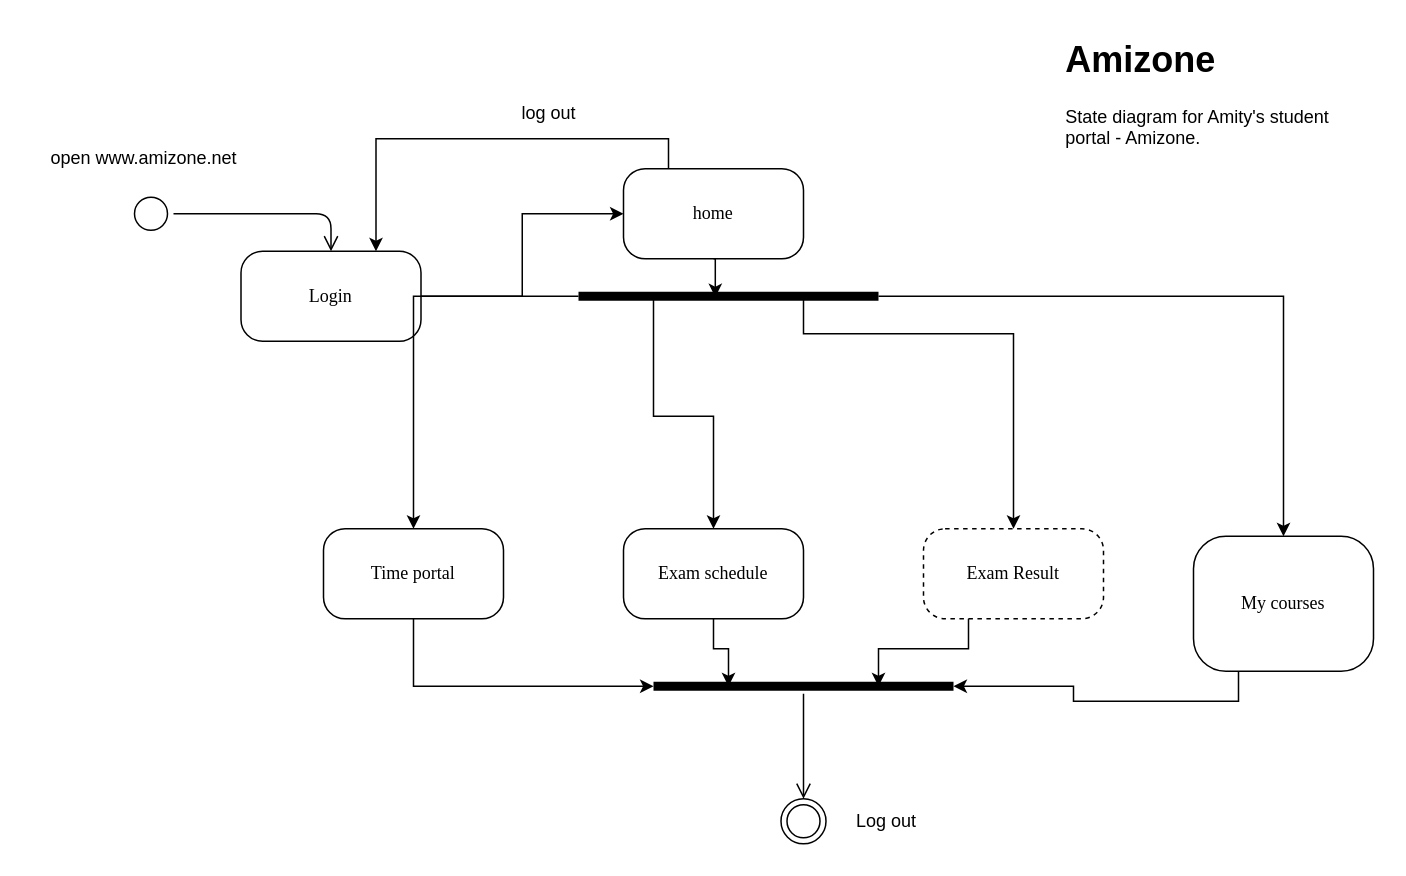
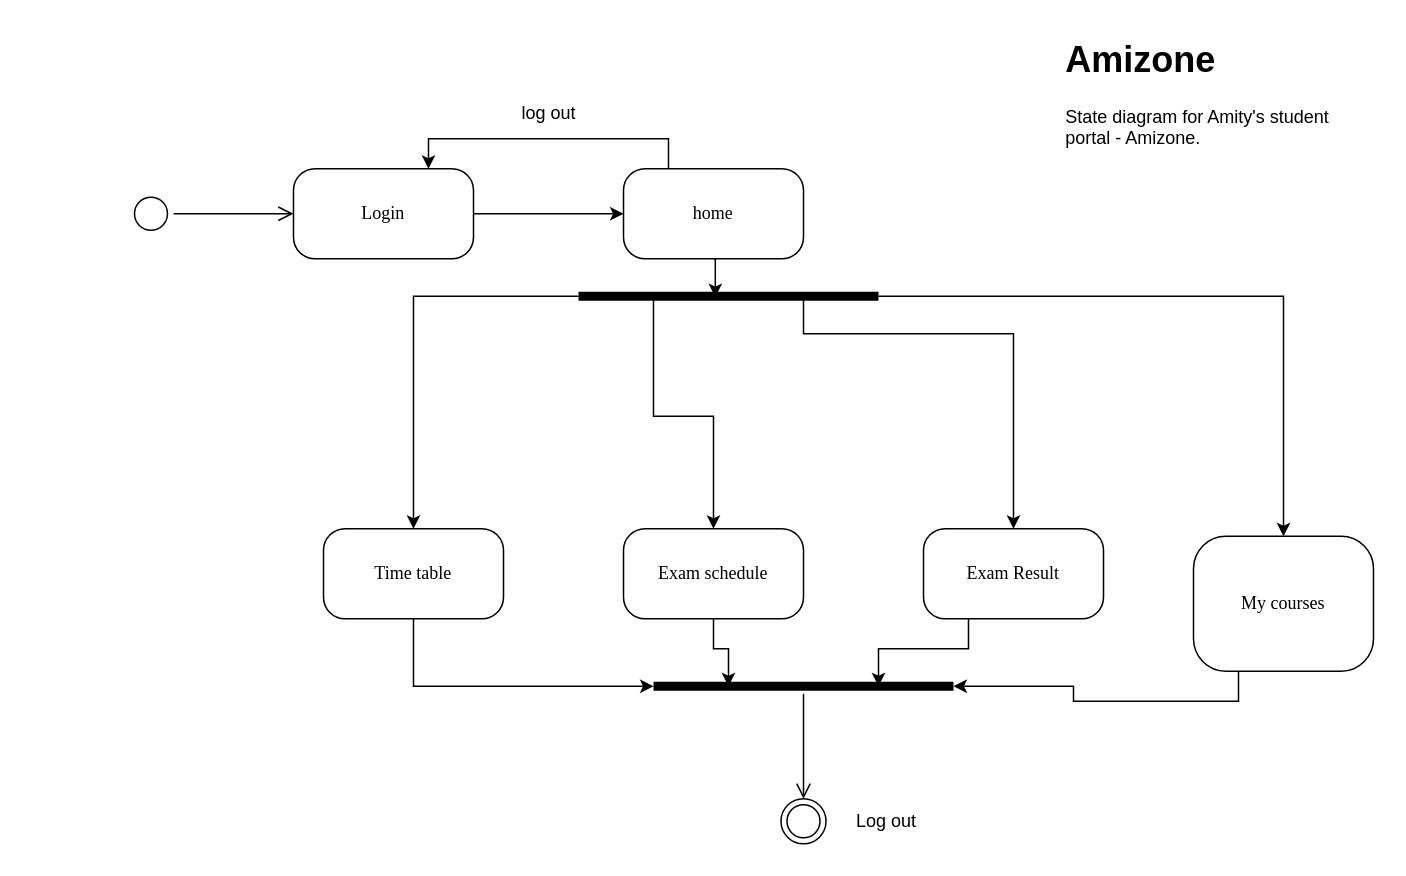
  <mxCell id="0" />
  <mxCell id="1" parent="0" />
  <mxCell id="2" value="" style="ellipse;html=1;shape=startState;rounded=1;shadow=0;comic=0;labelBackgroundColor=none;fontFamily=Verdana;fontSize=12;align=center;direction=south;" parent="1" vertex="1"><mxGeometry x="85" y="127" width="30" height="30" as="geometry" /></mxCell>
  <mxCell id="3" style="edgeStyle=orthogonalEdgeStyle;rounded=0;orthogonalLoop=1;jettySize=auto;html=1;exitX=1;exitY=0.5;exitDx=0;exitDy=0;entryX=0;entryY=0.5;entryDx=0;entryDy=0;" edge="1" parent="1" source="4" target="7"><mxGeometry relative="1" as="geometry" /></mxCell>
- <mxCell id="4" value="Login" style="rounded=1;whiteSpace=wrap;html=1;arcSize=24;shadow=0;comic=0;labelBackgroundColor=none;fontFamily=Verdana;fontSize=12;align=center;" parent="1" vertex="1"><mxGeometry x="160" y="167" width="120" height="60" as="geometry" /></mxCell>
+ <mxCell id="4" value="Login" style="rounded=1;whiteSpace=wrap;html=1;arcSize=24;shadow=0;comic=0;labelBackgroundColor=none;fontFamily=Verdana;fontSize=12;align=center;" parent="1" vertex="1"><mxGeometry x="195" y="112" width="120" height="60" as="geometry" /></mxCell>
  <mxCell id="5" style="edgeStyle=orthogonalEdgeStyle;html=1;labelBackgroundColor=none;endArrow=open;endSize=8;fontFamily=Verdana;fontSize=12;align=left;" parent="1" source="2" target="4" edge="1"><mxGeometry relative="1" as="geometry" /></mxCell>
  <mxCell id="6" style="edgeStyle=orthogonalEdgeStyle;rounded=0;orthogonalLoop=1;jettySize=auto;html=1;exitX=0.25;exitY=0;exitDx=0;exitDy=0;entryX=0.75;entryY=0;entryDx=0;entryDy=0;" edge="1" parent="1" source="7" target="4"><mxGeometry relative="1" as="geometry" /></mxCell>
  <mxCell id="7" value="home" style="rounded=1;whiteSpace=wrap;html=1;arcSize=24;shadow=0;comic=0;labelBackgroundColor=none;fontFamily=Verdana;fontSize=12;align=center;" vertex="1" parent="1"><mxGeometry x="415" y="112" width="120" height="60" as="geometry" /></mxCell>
  <mxCell id="8" value="" style="ellipse;html=1;shape=endState;" vertex="1" parent="1"><mxGeometry x="520" y="532" width="30" height="30" as="geometry" /></mxCell>
- <mxCell id="9" value="open www.amizone.net" style="text;html=1;align=center;verticalAlign=middle;resizable=0;points=[];autosize=1;" vertex="1" parent="1"><mxGeometry x="20" y="90" width="150" height="30" as="geometry" /></mxCell>
  <mxCell id="10" value="Log out" style="text;html=1;align=center;verticalAlign=middle;resizable=0;points=[];autosize=1;" vertex="1" parent="1"><mxGeometry x="560" y="532" width="60" height="30" as="geometry" /></mxCell>
  <mxCell id="11" value="Exam schedule" style="rounded=1;whiteSpace=wrap;html=1;arcSize=24;shadow=0;comic=0;labelBackgroundColor=none;fontFamily=Verdana;fontSize=12;align=center;" vertex="1" parent="1"><mxGeometry x="415" y="352" width="120" height="60" as="geometry" /></mxCell>
- <mxCell id="12" value="Time portal" style="rounded=1;whiteSpace=wrap;html=1;arcSize=24;shadow=0;comic=0;labelBackgroundColor=none;fontFamily=Verdana;fontSize=12;align=center;" vertex="1" parent="1"><mxGeometry x="215" y="352" width="120" height="60" as="geometry" /></mxCell>
+ <mxCell id="12" value="Time table" style="rounded=1;whiteSpace=wrap;html=1;arcSize=24;shadow=0;comic=0;labelBackgroundColor=none;fontFamily=Verdana;fontSize=12;align=center;" vertex="1" parent="1"><mxGeometry x="215" y="352" width="120" height="60" as="geometry" /></mxCell>
  <mxCell id="13" value="My courses" style="rounded=1;whiteSpace=wrap;html=1;arcSize=24;shadow=0;comic=0;labelBackgroundColor=none;fontFamily=Verdana;fontSize=12;align=center;" vertex="1" parent="1"><mxGeometry x="795" y="357" width="120" height="90" as="geometry" /></mxCell>
- <mxCell id="14" value="Exam Result" style="rounded=1;whiteSpace=wrap;html=1;arcSize=24;shadow=0;comic=0;labelBackgroundColor=none;fontFamily=Verdana;fontSize=12;align=center;dashed=1;" vertex="1" parent="1"><mxGeometry x="615" y="352" width="120" height="60" as="geometry" /></mxCell>
+ <mxCell id="14" value="Exam Result" style="rounded=1;whiteSpace=wrap;html=1;arcSize=24;shadow=0;comic=0;labelBackgroundColor=none;fontFamily=Verdana;fontSize=12;align=center;" vertex="1" parent="1"><mxGeometry x="615" y="352" width="120" height="60" as="geometry" /></mxCell>
  <mxCell id="15" style="edgeStyle=orthogonalEdgeStyle;rounded=0;orthogonalLoop=1;jettySize=auto;html=1;exitX=0;exitY=0.5;exitDx=0;exitDy=0;exitPerimeter=0;entryX=0.5;entryY=0;entryDx=0;entryDy=0;" edge="1" parent="1" source="19" target="12"><mxGeometry relative="1" as="geometry"><Array as="points"><mxPoint x="275" y="197" /></Array></mxGeometry></mxCell>
  <mxCell id="16" style="edgeStyle=orthogonalEdgeStyle;rounded=0;orthogonalLoop=1;jettySize=auto;html=1;exitX=0.25;exitY=0.5;exitDx=0;exitDy=0;exitPerimeter=0;entryX=0.5;entryY=0;entryDx=0;entryDy=0;" edge="1" parent="1" source="19" target="11"><mxGeometry relative="1" as="geometry" /></mxCell>
  <mxCell id="17" style="edgeStyle=orthogonalEdgeStyle;rounded=0;orthogonalLoop=1;jettySize=auto;html=1;exitX=0.75;exitY=0.5;exitDx=0;exitDy=0;exitPerimeter=0;entryX=0.5;entryY=0;entryDx=0;entryDy=0;" edge="1" parent="1" source="19" target="14"><mxGeometry relative="1" as="geometry"><Array as="points"><mxPoint x="535" y="222" /><mxPoint x="675" y="222" /></Array></mxGeometry></mxCell>
  <mxCell id="18" style="edgeStyle=orthogonalEdgeStyle;rounded=0;orthogonalLoop=1;jettySize=auto;html=1;entryX=0.5;entryY=0;entryDx=0;entryDy=0;" edge="1" parent="1" source="19" target="13"><mxGeometry relative="1" as="geometry" /></mxCell>
  <mxCell id="19" value="" style="shape=line;html=1;strokeWidth=6;" vertex="1" parent="1"><mxGeometry x="385" y="192" width="200" height="10" as="geometry" /></mxCell>
  <mxCell id="20" style="edgeStyle=orthogonalEdgeStyle;rounded=0;orthogonalLoop=1;jettySize=auto;html=1;exitX=0.5;exitY=1;exitDx=0;exitDy=0;entryX=0.456;entryY=0.56;entryDx=0;entryDy=0;entryPerimeter=0;" edge="1" parent="1" source="7" target="19"><mxGeometry relative="1" as="geometry" /></mxCell>
  <mxCell id="21" value="log out" style="text;html=1;align=center;verticalAlign=middle;resizable=0;points=[];autosize=1;" vertex="1" parent="1"><mxGeometry x="335" y="60" width="60" height="30" as="geometry" /></mxCell>
  <mxCell id="22" value="" style="shape=line;html=1;strokeWidth=6;" vertex="1" parent="1"><mxGeometry x="435" y="452" width="200" height="10" as="geometry" /></mxCell>
  <mxCell id="23" value="" style="edgeStyle=orthogonalEdgeStyle;html=1;verticalAlign=bottom;endArrow=open;endSize=8;rounded=0;" edge="1" source="22" parent="1"><mxGeometry relative="1" as="geometry"><mxPoint x="535" y="532" as="targetPoint" /></mxGeometry></mxCell>
  <mxCell id="24" style="edgeStyle=orthogonalEdgeStyle;rounded=0;orthogonalLoop=1;jettySize=auto;html=1;exitX=0.5;exitY=1;exitDx=0;exitDy=0;entryX=0;entryY=0.5;entryDx=0;entryDy=0;entryPerimeter=0;" edge="1" parent="1" source="12" target="22"><mxGeometry relative="1" as="geometry" /></mxCell>
  <mxCell id="25" style="edgeStyle=orthogonalEdgeStyle;rounded=0;orthogonalLoop=1;jettySize=auto;html=1;exitX=0.5;exitY=1;exitDx=0;exitDy=0;entryX=0.25;entryY=0.5;entryDx=0;entryDy=0;entryPerimeter=0;" edge="1" parent="1" source="11" target="22"><mxGeometry relative="1" as="geometry" /></mxCell>
  <mxCell id="26" style="edgeStyle=orthogonalEdgeStyle;rounded=0;orthogonalLoop=1;jettySize=auto;html=1;exitX=0.25;exitY=1;exitDx=0;exitDy=0;entryX=0.75;entryY=0.5;entryDx=0;entryDy=0;entryPerimeter=0;" edge="1" parent="1" source="14" target="22"><mxGeometry relative="1" as="geometry" /></mxCell>
  <mxCell id="27" style="edgeStyle=orthogonalEdgeStyle;rounded=0;orthogonalLoop=1;jettySize=auto;html=1;exitX=0.25;exitY=1;exitDx=0;exitDy=0;entryX=1;entryY=0.5;entryDx=0;entryDy=0;entryPerimeter=0;" edge="1" parent="1" source="13" target="22"><mxGeometry relative="1" as="geometry" /></mxCell>
  <mxCell id="28" value="&lt;h1&gt;&lt;span style=&quot;background-color: initial;&quot;&gt;Amizone&lt;/span&gt;&lt;br&gt;&lt;/h1&gt;&lt;div&gt;&lt;span style=&quot;background-color: initial;&quot;&gt;State diagram for Amity's student portal - Amizone.&lt;/span&gt;&lt;/div&gt;" style="text;html=1;spacing=5;spacingTop=-20;whiteSpace=wrap;overflow=hidden;rounded=0;" vertex="1" parent="1"><mxGeometry x="705" y="20" width="190" height="120" as="geometry" /></mxCell>
